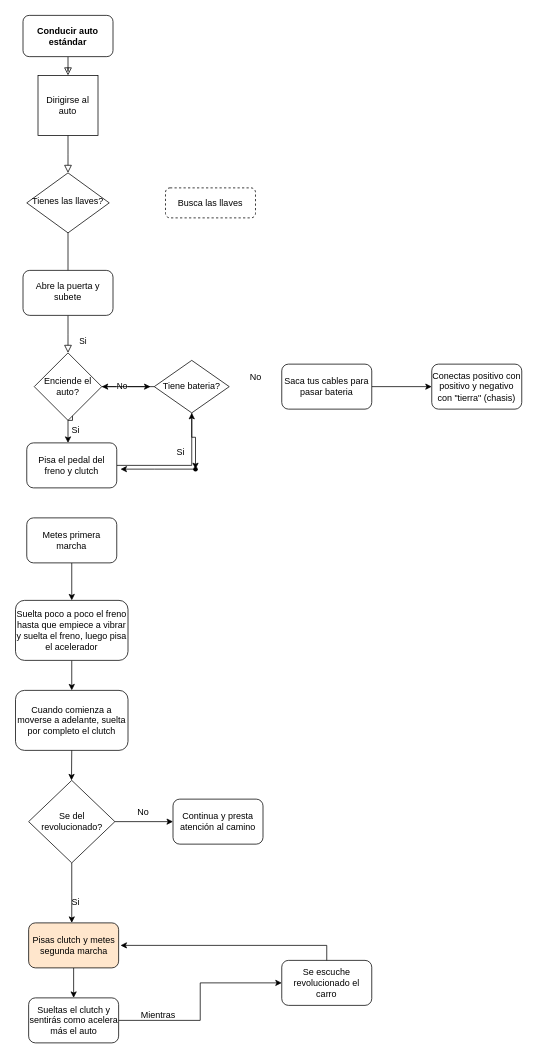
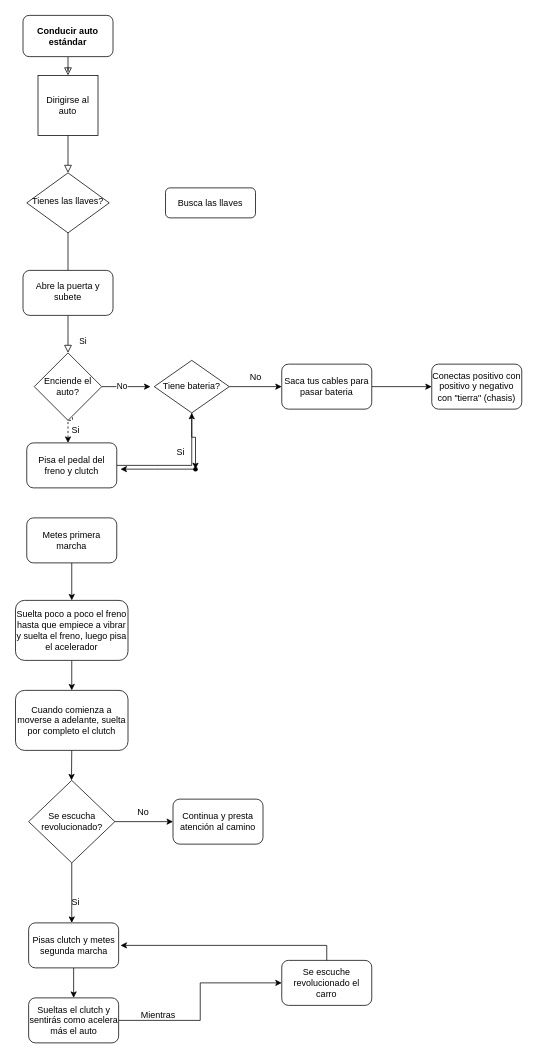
  <mxCell id="0" />
  <mxCell id="1" parent="0" />
  <mxCell id="2" value="" style="rounded=0;html=1;jettySize=auto;orthogonalLoop=1;fontSize=11;endArrow=block;endFill=0;endSize=8;strokeWidth=1;shadow=0;labelBackgroundColor=none;edgeStyle=orthogonalEdgeStyle;" parent="1" source="3" edge="1"><mxGeometry relative="1" as="geometry"><mxPoint x="90" y="100" as="targetPoint" /></mxGeometry></mxCell>
  <mxCell id="3" value="&lt;b&gt;Conducir auto estándar&lt;/b&gt;" style="rounded=1;whiteSpace=wrap;html=1;fontSize=12;glass=0;strokeWidth=1;shadow=0;" parent="1" vertex="1"><mxGeometry x="30" y="20" width="120" height="55" as="geometry" /></mxCell>
  <mxCell id="4" value="" style="rounded=0;html=1;jettySize=auto;orthogonalLoop=1;fontSize=11;endArrow=block;endFill=0;endSize=8;strokeWidth=1;shadow=0;labelBackgroundColor=none;edgeStyle=orthogonalEdgeStyle;exitX=0.5;exitY=1;exitDx=0;exitDy=0;" parent="1" source="9" edge="1"><mxGeometry y="20" relative="1" as="geometry"><mxPoint as="offset" /><mxPoint x="90" y="200" as="sourcePoint" /><mxPoint x="90" y="230" as="targetPoint" /></mxGeometry></mxCell>
  <mxCell id="5" value="Si" style="rounded=0;html=1;jettySize=auto;orthogonalLoop=1;fontSize=11;endArrow=block;endFill=0;endSize=8;strokeWidth=1;shadow=0;labelBackgroundColor=none;edgeStyle=orthogonalEdgeStyle;exitX=0.5;exitY=1;exitDx=0;exitDy=0;" parent="1" source="23" edge="1"><mxGeometry x="0.333" y="20" relative="1" as="geometry"><mxPoint as="offset" /><mxPoint x="90" y="440" as="sourcePoint" /><mxPoint x="90" y="470" as="targetPoint" /></mxGeometry></mxCell>
  <mxCell id="6" value="" style="edgeStyle=orthogonalEdgeStyle;rounded=0;orthogonalLoop=1;jettySize=auto;html=1;endArrow=none;" edge="1" parent="1" source="7" target="23"><mxGeometry relative="1" as="geometry" /></mxCell>
  <mxCell id="7" value="Tienes las llaves?" style="rhombus;whiteSpace=wrap;html=1;shadow=0;fontFamily=Helvetica;fontSize=12;align=center;strokeWidth=1;spacing=6;spacingTop=-4;" parent="1" vertex="1"><mxGeometry x="35" y="230" width="110" height="80" as="geometry" /></mxCell>
- <mxCell id="8" value="Busca las llaves" style="rounded=1;whiteSpace=wrap;html=1;fontSize=12;glass=0;strokeWidth=1;shadow=0;dashed=1;" parent="1" vertex="1"><mxGeometry x="220" y="250" width="120" height="40" as="geometry" /></mxCell>
+ <mxCell id="8" value="Busca las llaves" style="rounded=1;whiteSpace=wrap;html=1;fontSize=12;glass=0;strokeWidth=1;shadow=0;" parent="1" vertex="1"><mxGeometry x="220" y="250" width="120" height="40" as="geometry" /></mxCell>
  <mxCell id="9" value="Dirigirse al auto" style="whiteSpace=wrap;html=1;aspect=fixed;" vertex="1" parent="1"><mxGeometry x="50" y="100" width="80" height="80" as="geometry" /></mxCell>
- <mxCell id="10" value="" style="edgeStyle=orthogonalEdgeStyle;rounded=0;orthogonalLoop=1;jettySize=auto;html=1;exitX=0.5;exitY=1;exitDx=0;exitDy=0;" edge="1" parent="1" source="17" target="12"><mxGeometry relative="1" as="geometry"><mxPoint x="95" y="530" as="sourcePoint" /><Array as="points"><mxPoint x="95" y="550" /><mxPoint x="95" y="540" /><mxPoint x="96" y="540" /><mxPoint x="96" y="560" /><mxPoint x="90" y="560" /></Array></mxGeometry></mxCell>
+ <mxCell id="10" value="" style="edgeStyle=orthogonalEdgeStyle;rounded=0;orthogonalLoop=1;jettySize=auto;html=1;exitX=0.5;exitY=1;exitDx=0;exitDy=0;dashed=1;" edge="1" parent="1" source="17" target="12"><mxGeometry relative="1" as="geometry"><mxPoint x="95" y="530" as="sourcePoint" /><Array as="points"><mxPoint x="95" y="550" /><mxPoint x="95" y="540" /><mxPoint x="96" y="540" /><mxPoint x="96" y="560" /><mxPoint x="90" y="560" /></Array></mxGeometry></mxCell>
  <mxCell id="11" value="" style="edgeStyle=orthogonalEdgeStyle;rounded=0;orthogonalLoop=1;jettySize=auto;html=1;" edge="1" parent="1" source="12" target="28"><mxGeometry relative="1" as="geometry" /></mxCell>
  <mxCell id="12" value="Pisa el pedal del freno y clutch" style="rounded=1;whiteSpace=wrap;html=1;" vertex="1" parent="1"><mxGeometry x="35" y="590" width="120" height="60" as="geometry" /></mxCell>
  <mxCell id="13" value="" style="edgeStyle=orthogonalEdgeStyle;rounded=0;orthogonalLoop=1;jettySize=auto;html=1;exitX=0.5;exitY=1;exitDx=0;exitDy=0;entryX=0.5;entryY=0;entryDx=0;entryDy=0;" edge="1" parent="1" source="14" target="25"><mxGeometry relative="1" as="geometry"><mxPoint x="245" y="720" as="targetPoint" /></mxGeometry></mxCell>
  <mxCell id="14" value="Metes primera marcha" style="rounded=1;whiteSpace=wrap;html=1;" vertex="1" parent="1"><mxGeometry x="35" y="690" width="120" height="60" as="geometry" /></mxCell>
  <mxCell id="15" value="" style="edgeStyle=orthogonalEdgeStyle;rounded=0;orthogonalLoop=1;jettySize=auto;html=1;" edge="1" parent="1" source="17"><mxGeometry relative="1" as="geometry"><mxPoint x="200" y="515" as="targetPoint" /></mxGeometry></mxCell>
  <mxCell id="16" value="No" style="edgeLabel;html=1;align=center;verticalAlign=middle;resizable=0;points=[];" vertex="1" connectable="0" parent="15"><mxGeometry x="-0.217" y="1" relative="1" as="geometry"><mxPoint as="offset" /></mxGeometry></mxCell>
  <mxCell id="17" value="Enciende el auto?" style="rhombus;whiteSpace=wrap;html=1;" vertex="1" parent="1"><mxGeometry x="45" y="470" width="90" height="90" as="geometry" /></mxCell>
  <mxCell id="18" value="" style="edgeStyle=orthogonalEdgeStyle;rounded=0;orthogonalLoop=1;jettySize=auto;html=1;exitX=0.5;exitY=1;exitDx=0;exitDy=0;entryX=0.326;entryY=0.196;entryDx=0;entryDy=0;entryPerimeter=0;" edge="1" parent="1" source="28" target="21"><mxGeometry relative="1" as="geometry"><mxPoint x="260" y="545" as="sourcePoint" /><mxPoint x="260" y="620" as="targetPoint" /></mxGeometry></mxCell>
  <mxCell id="19" value="Si" style="text;html=1;align=center;verticalAlign=middle;resizable=0;points=[];autosize=1;strokeColor=none;fillColor=none;" vertex="1" parent="1"><mxGeometry x="85" y="558" width="30" height="30" as="geometry" /></mxCell>
  <mxCell id="20" value="" style="edgeStyle=orthogonalEdgeStyle;rounded=0;orthogonalLoop=1;jettySize=auto;html=1;" edge="1" parent="1" source="21"><mxGeometry relative="1" as="geometry"><mxPoint x="160" y="625" as="targetPoint" /></mxGeometry></mxCell>
  <mxCell id="21" value="" style="shape=waypoint;sketch=0;size=6;pointerEvents=1;points=[];fillColor=default;resizable=0;rotatable=0;perimeter=centerPerimeter;snapToPoint=1;" vertex="1" parent="1"><mxGeometry x="250" y="615" width="20" height="20" as="geometry" /></mxCell>
  <mxCell id="22" value="Si" style="text;html=1;align=center;verticalAlign=middle;resizable=0;points=[];autosize=1;strokeColor=none;fillColor=none;" vertex="1" parent="1"><mxGeometry x="225" y="588" width="30" height="30" as="geometry" /></mxCell>
  <mxCell id="23" value="Abre la puerta y subete" style="rounded=1;whiteSpace=wrap;html=1;shadow=0;strokeWidth=1;spacing=6;spacingTop=-4;" vertex="1" parent="1"><mxGeometry x="30" y="360" width="120" height="60" as="geometry" /></mxCell>
  <mxCell id="24" value="" style="edgeStyle=orthogonalEdgeStyle;rounded=0;orthogonalLoop=1;jettySize=auto;html=1;exitX=0.5;exitY=1;exitDx=0;exitDy=0;" edge="1" parent="1" source="25" target="26"><mxGeometry relative="1" as="geometry" /></mxCell>
  <mxCell id="25" value="Suelta poco a poco el freno hasta que empiece a vibrar y suelta el freno, luego pisa el acelerador" style="rounded=1;whiteSpace=wrap;html=1;" vertex="1" parent="1"><mxGeometry x="20" y="800" width="150" height="80" as="geometry" /></mxCell>
  <mxCell id="26" value="Cuando comienza a moverse a adelante, suelta por completo el clutch" style="rounded=1;whiteSpace=wrap;html=1;" vertex="1" parent="1"><mxGeometry x="20" y="920" width="150" height="80" as="geometry" /></mxCell>
- <mxCell id="27" value="" style="edgeStyle=orthogonalEdgeStyle;rounded=0;orthogonalLoop=1;jettySize=auto;html=1;" edge="1" parent="1" source="28" target="17"><mxGeometry relative="1" as="geometry" /></mxCell>
+ <mxCell id="27" value="" style="edgeStyle=orthogonalEdgeStyle;rounded=0;orthogonalLoop=1;jettySize=auto;html=1;" edge="1" parent="1" source="28" target="30"><mxGeometry relative="1" as="geometry" /></mxCell>
  <mxCell id="28" value="Tiene bateria?" style="rhombus;whiteSpace=wrap;html=1;" vertex="1" parent="1"><mxGeometry x="205" y="480" width="100" height="70" as="geometry" /></mxCell>
  <mxCell id="29" value="" style="edgeStyle=orthogonalEdgeStyle;rounded=0;orthogonalLoop=1;jettySize=auto;html=1;" edge="1" parent="1" source="30" target="41"><mxGeometry relative="1" as="geometry" /></mxCell>
  <mxCell id="30" value="Saca tus cables para pasar bateria" style="rounded=1;whiteSpace=wrap;html=1;" vertex="1" parent="1"><mxGeometry x="375" y="485" width="120" height="60" as="geometry" /></mxCell>
  <mxCell id="31" value="No" style="text;html=1;align=center;verticalAlign=middle;resizable=0;points=[];autosize=1;strokeColor=none;fillColor=none;" vertex="1" parent="1"><mxGeometry x="320" y="488" width="40" height="30" as="geometry" /></mxCell>
  <mxCell id="32" value="" style="edgeStyle=orthogonalEdgeStyle;rounded=0;orthogonalLoop=1;jettySize=auto;html=1;" edge="1" parent="1" source="34" target="36"><mxGeometry relative="1" as="geometry" /></mxCell>
  <mxCell id="33" value="" style="edgeStyle=orthogonalEdgeStyle;rounded=0;orthogonalLoop=1;jettySize=auto;html=1;" edge="1" parent="1" source="34"><mxGeometry relative="1" as="geometry"><mxPoint x="95" y="1230" as="targetPoint" /></mxGeometry></mxCell>
- <mxCell id="34" value="Se del revolucionado?" style="rhombus;whiteSpace=wrap;html=1;" vertex="1" parent="1"><mxGeometry x="37.5" y="1040" width="115" height="110" as="geometry" /></mxCell>
+ <mxCell id="34" value="Se escucha revolucionado?" style="rhombus;whiteSpace=wrap;html=1;" vertex="1" parent="1"><mxGeometry x="37.5" y="1040" width="115" height="110" as="geometry" /></mxCell>
  <mxCell id="35" value="" style="endArrow=classic;html=1;rounded=0;exitX=0.5;exitY=1;exitDx=0;exitDy=0;" edge="1" parent="1" source="26"><mxGeometry width="50" height="50" relative="1" as="geometry"><mxPoint x="94.66" y="940" as="sourcePoint" /><mxPoint x="94.66" y="1040" as="targetPoint" /></mxGeometry></mxCell>
  <mxCell id="36" value="Continua y presta atención al camino" style="rounded=1;whiteSpace=wrap;html=1;" vertex="1" parent="1"><mxGeometry x="230" y="1065" width="120" height="60" as="geometry" /></mxCell>
  <mxCell id="37" value="No" style="text;html=1;align=center;verticalAlign=middle;resizable=0;points=[];autosize=1;strokeColor=none;fillColor=none;" vertex="1" parent="1"><mxGeometry x="170" y="1068" width="40" height="30" as="geometry" /></mxCell>
  <mxCell id="38" value="" style="edgeStyle=orthogonalEdgeStyle;rounded=0;orthogonalLoop=1;jettySize=auto;html=1;" edge="1" parent="1" source="39" target="43"><mxGeometry relative="1" as="geometry" /></mxCell>
- <mxCell id="39" value="Pisas clutch y metes segunda marcha" style="rounded=1;whiteSpace=wrap;html=1;fillColor=#ffe6cc;" vertex="1" parent="1"><mxGeometry x="37.5" y="1230" width="120" height="60" as="geometry" /></mxCell>
+ <mxCell id="39" value="Pisas clutch y metes segunda marcha" style="rounded=1;whiteSpace=wrap;html=1;" vertex="1" parent="1"><mxGeometry x="37.5" y="1230" width="120" height="60" as="geometry" /></mxCell>
  <mxCell id="40" value="Si" style="text;html=1;align=center;verticalAlign=middle;resizable=0;points=[];autosize=1;strokeColor=none;fillColor=none;" vertex="1" parent="1"><mxGeometry x="85" y="1188" width="30" height="30" as="geometry" /></mxCell>
  <mxCell id="41" value="Conectas positivo con positivo y negativo con &quot;tierra&quot; (chasis)" style="whiteSpace=wrap;html=1;rounded=1;" vertex="1" parent="1"><mxGeometry x="575" y="485" width="120" height="60" as="geometry" /></mxCell>
  <mxCell id="42" value="" style="edgeStyle=orthogonalEdgeStyle;rounded=0;orthogonalLoop=1;jettySize=auto;html=1;" edge="1" parent="1" source="43" target="44"><mxGeometry relative="1" as="geometry" /></mxCell>
  <mxCell id="43" value="Sueltas el clutch y sentirás como acelera más el auto" style="whiteSpace=wrap;html=1;rounded=1;" vertex="1" parent="1"><mxGeometry x="37.5" y="1330" width="120" height="60" as="geometry" /></mxCell>
  <mxCell id="44" value="Se escuche revolucionado el carro" style="whiteSpace=wrap;html=1;rounded=1;" vertex="1" parent="1"><mxGeometry x="375" y="1280" width="120" height="60" as="geometry" /></mxCell>
  <mxCell id="45" value="Mientras" style="text;html=1;align=center;verticalAlign=middle;resizable=0;points=[];autosize=1;strokeColor=none;fillColor=none;" vertex="1" parent="1"><mxGeometry x="175" y="1338" width="70" height="30" as="geometry" /></mxCell>
  <mxCell id="46" value="" style="endArrow=classic;html=1;rounded=0;exitX=0.5;exitY=0;exitDx=0;exitDy=0;" edge="1" parent="1" source="44"><mxGeometry width="50" height="50" relative="1" as="geometry"><mxPoint x="430" y="1260" as="sourcePoint" /><mxPoint x="160" y="1260" as="targetPoint" /><Array as="points"><mxPoint x="435" y="1260" /></Array></mxGeometry></mxCell>
